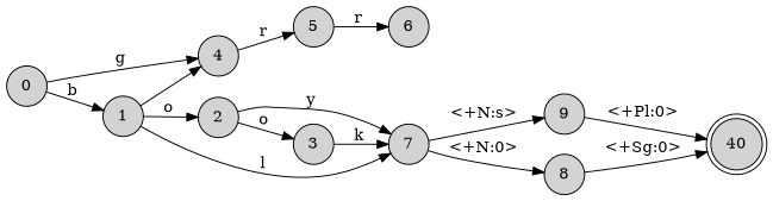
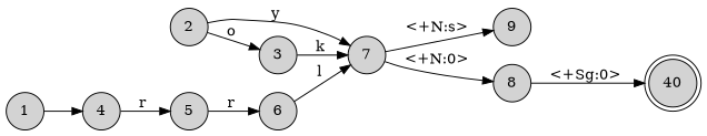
  digraph {
    rankdir=LR
    node [shape=circle style=filled]
-   0
    4
    1
    5
    2
    6
    7
    9
    8
    n10 [label=40 shape=doublecircle]
    3
-   0 -> 4 [label="g "]
-   0 -> 1 [label="b "]
    4 -> 5 [label="r "]
    1 -> 4
-   1 -> 2 [label="o "]
    5 -> 6 [label="r "]
    2 -> 7 [label="y "]
    2 -> 3 [label="o "]
-   1 -> 7 [label="l "]
+   6 -> 7 [label="l "]
    7 -> 9 [label="<+N:s> "]
    7 -> 8 [label="<+N:0> "]
-   9 -> n10 [label="<+Pl:0> "]
    8 -> n10 [label="<+Sg:0> "]
    3 -> 7 [label="k "]
  }
